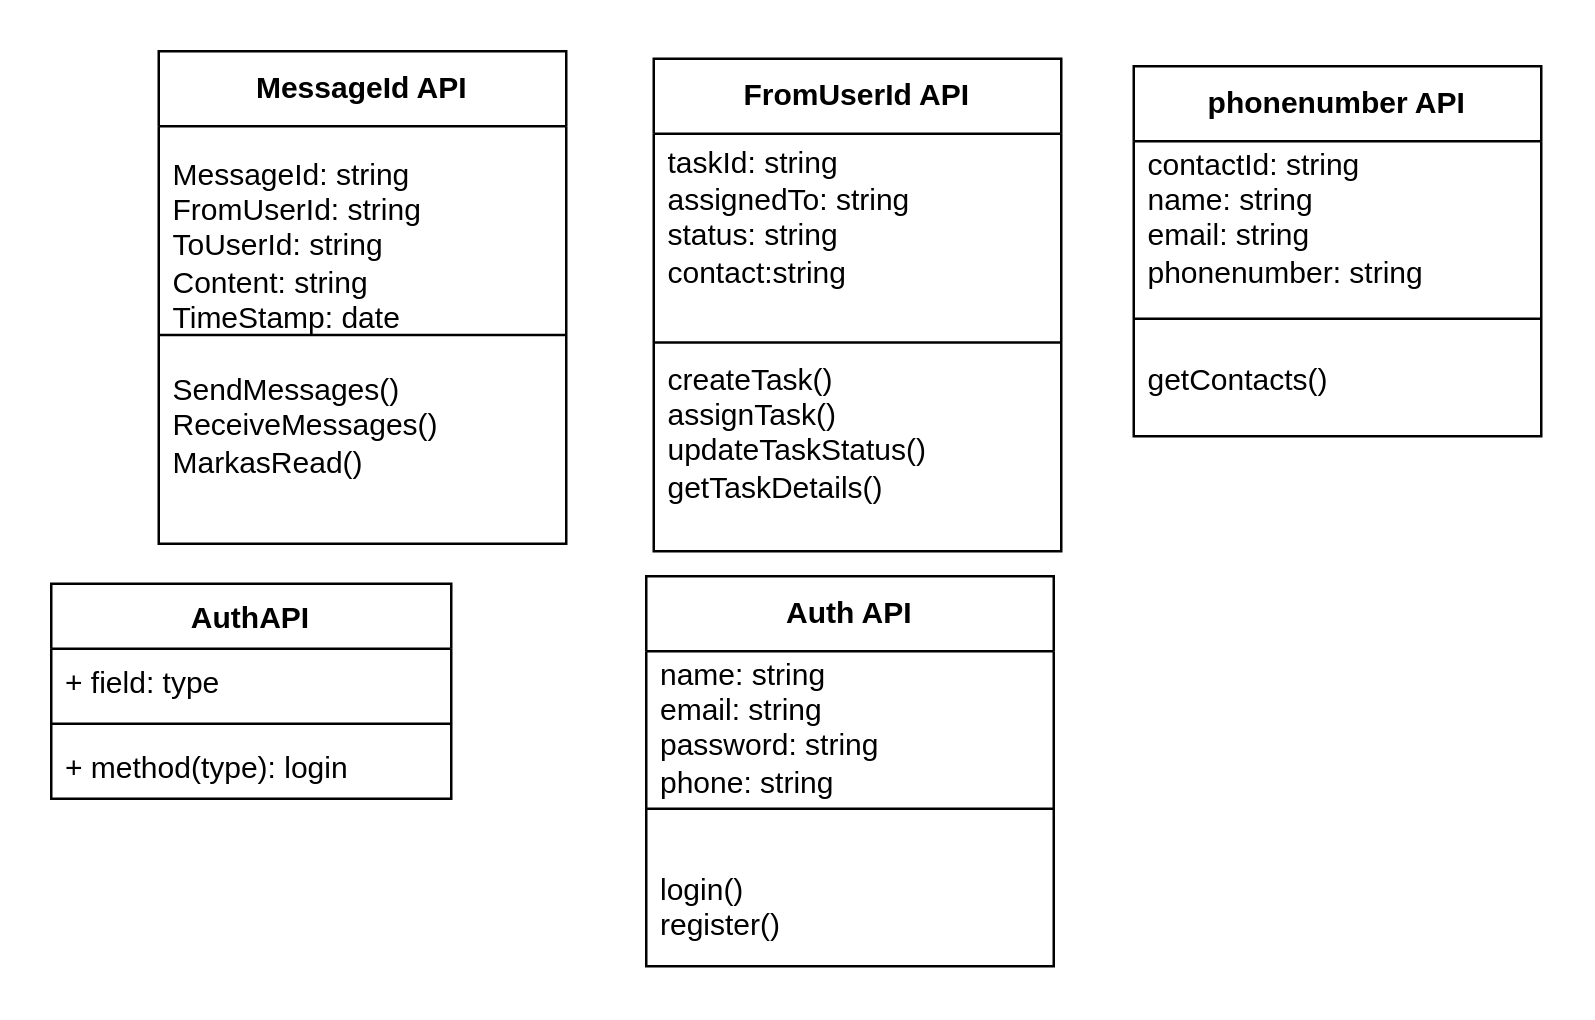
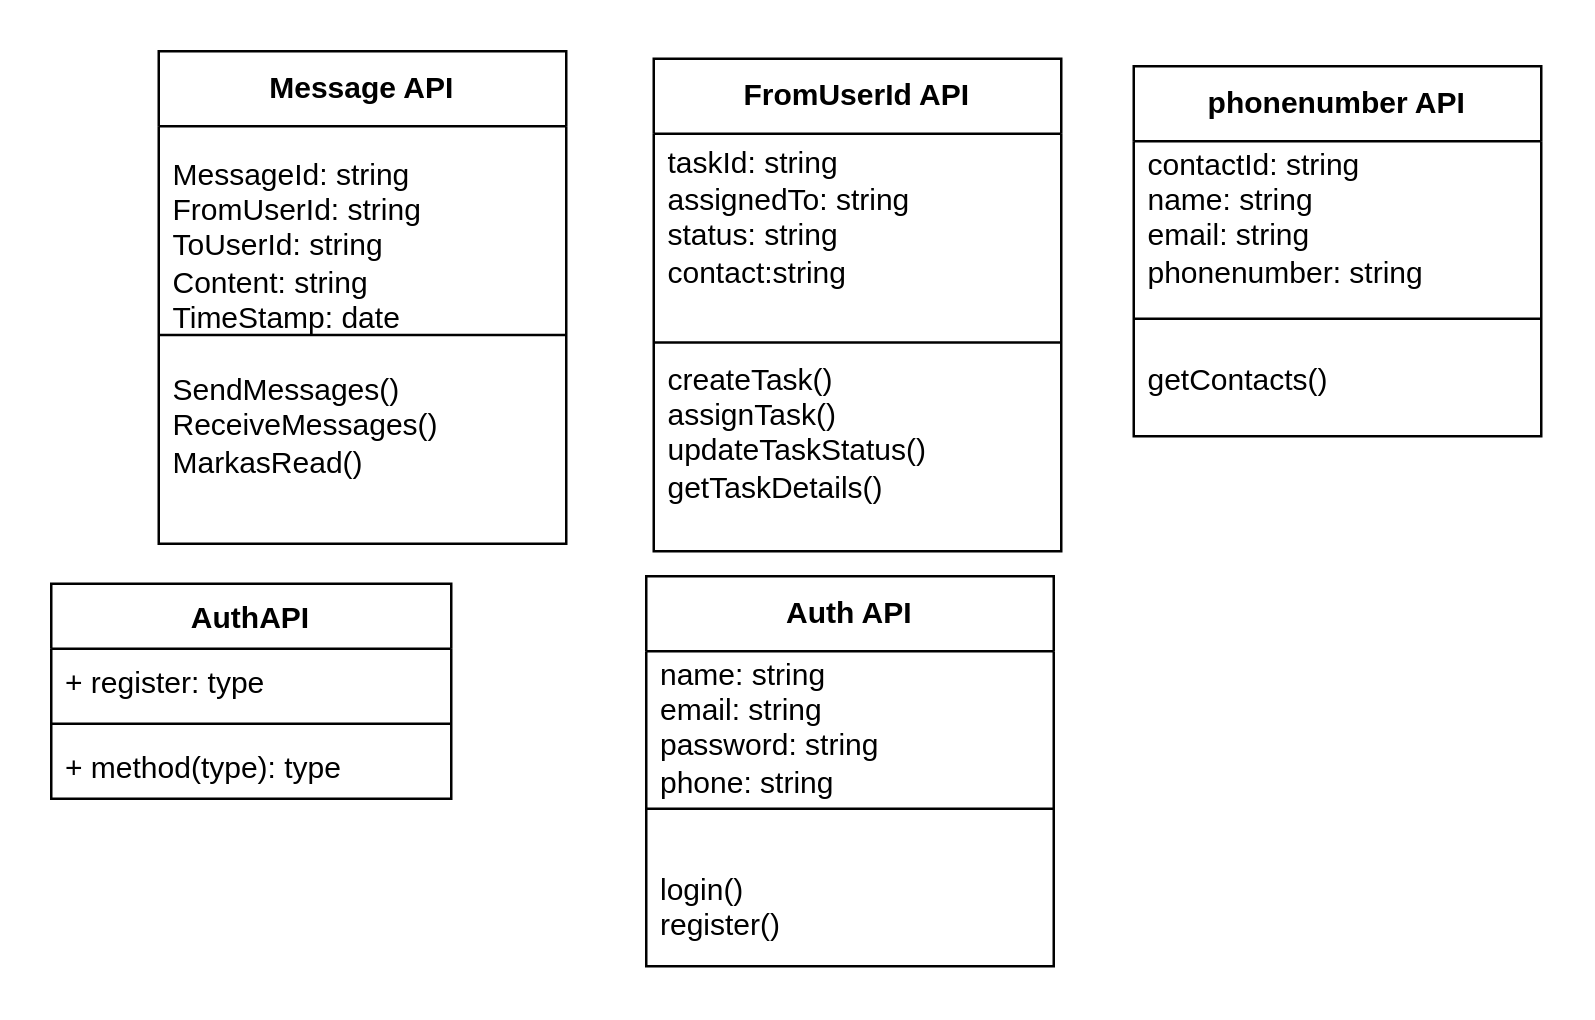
  <mxCell id="0" />
  <mxCell id="1" parent="0" />
- <mxCell id="2" value="&lt;b&gt;MessageId API&lt;/b&gt;" style="swimlane;fontStyle=0;childLayout=stackLayout;horizontal=1;startSize=30;horizontalStack=0;resizeParent=1;resizeParentMax=0;resizeLast=0;collapsible=1;marginBottom=0;whiteSpace=wrap;html=1;" vertex="1" parent="1"><mxGeometry x="63" y="20" width="163" height="197" as="geometry" /></mxCell>
+ <mxCell id="2" value="&lt;b&gt;Message API&lt;/b&gt;" style="swimlane;fontStyle=0;childLayout=stackLayout;horizontal=1;startSize=30;horizontalStack=0;resizeParent=1;resizeParentMax=0;resizeLast=0;collapsible=1;marginBottom=0;whiteSpace=wrap;html=1;" vertex="1" parent="1"><mxGeometry x="63" y="20" width="163" height="197" as="geometry" /></mxCell>
  <mxCell id="3" value="MessageId: string&lt;div&gt;FromUserId: string&lt;/div&gt;&lt;div&gt;ToUserId: string&lt;/div&gt;&lt;div&gt;Content: string&lt;/div&gt;&lt;div&gt;TimeStamp: date&lt;/div&gt;&lt;div&gt;&lt;br&gt;&lt;/div&gt;&lt;div&gt;SendMessages()&lt;/div&gt;&lt;div&gt;ReceiveMessages()&lt;/div&gt;&lt;div&gt;MarkasRead()&lt;/div&gt;&lt;div&gt;&lt;br&gt;&lt;/div&gt;" style="text;strokeColor=none;fillColor=none;align=left;verticalAlign=middle;spacingLeft=4;spacingRight=4;overflow=hidden;points=[[0,0.5],[1,0.5]];portConstraint=eastwest;rotatable=0;whiteSpace=wrap;html=1;" vertex="1" parent="2"><mxGeometry y="30" width="163" height="167" as="geometry" /></mxCell>
  <mxCell id="4" value="" style="endArrow=none;html=1;rounded=0;exitX=0;exitY=0.5;exitDx=0;exitDy=0;entryX=1;entryY=0.5;entryDx=0;entryDy=0;" edge="1" parent="2" source="3" target="3"><mxGeometry width="50" height="50" relative="1" as="geometry"><mxPoint x="239" y="149" as="sourcePoint" /><mxPoint x="289" y="99" as="targetPoint" /></mxGeometry></mxCell>
  <mxCell id="5" value="&lt;b&gt;FromUserId API&lt;/b&gt;" style="swimlane;fontStyle=0;childLayout=stackLayout;horizontal=1;startSize=30;horizontalStack=0;resizeParent=1;resizeParentMax=0;resizeLast=0;collapsible=1;marginBottom=0;whiteSpace=wrap;html=1;" vertex="1" parent="1"><mxGeometry x="261" y="23" width="163" height="197" as="geometry" /></mxCell>
  <mxCell id="6" value="taskId: string&lt;br&gt;&lt;div&gt;assignedTo: string&lt;/div&gt;&lt;div&gt;status: string&lt;/div&gt;&lt;div&gt;contact:string&lt;/div&gt;&lt;div&gt;&lt;br&gt;&lt;/div&gt;&lt;div&gt;&lt;br&gt;&lt;/div&gt;&lt;div&gt;createTask()&lt;/div&gt;&lt;div&gt;assignTask()&lt;/div&gt;&lt;div&gt;updateTaskStatus()&lt;/div&gt;&lt;div&gt;getTaskDetails()&lt;/div&gt;&lt;div&gt;&lt;br&gt;&lt;/div&gt;" style="text;strokeColor=none;fillColor=none;align=left;verticalAlign=middle;spacingLeft=4;spacingRight=4;overflow=hidden;points=[[0,0.5],[1,0.5]];portConstraint=eastwest;rotatable=0;whiteSpace=wrap;html=1;" vertex="1" parent="5"><mxGeometry y="30" width="163" height="167" as="geometry" /></mxCell>
  <mxCell id="7" value="" style="endArrow=none;html=1;rounded=0;exitX=0;exitY=0.5;exitDx=0;exitDy=0;entryX=1;entryY=0.5;entryDx=0;entryDy=0;" edge="1" parent="5" source="6" target="6"><mxGeometry width="50" height="50" relative="1" as="geometry"><mxPoint x="239" y="149" as="sourcePoint" /><mxPoint x="289" y="99" as="targetPoint" /></mxGeometry></mxCell>
  <mxCell id="8" value="&lt;b&gt;phonenumber API&lt;/b&gt;" style="swimlane;fontStyle=0;childLayout=stackLayout;horizontal=1;startSize=30;horizontalStack=0;resizeParent=1;resizeParentMax=0;resizeLast=0;collapsible=1;marginBottom=0;whiteSpace=wrap;html=1;" vertex="1" parent="1"><mxGeometry x="453" y="26" width="163" height="148" as="geometry" /></mxCell>
  <mxCell id="9" value="contactId: string&lt;br&gt;&lt;div&gt;name: string&lt;/div&gt;&lt;div&gt;email: string&lt;/div&gt;&lt;div&gt;phonenumber: string&lt;/div&gt;&lt;div&gt;&lt;br&gt;&lt;/div&gt;&lt;div&gt;&lt;br&gt;&lt;/div&gt;&lt;div&gt;getContacts()&lt;/div&gt;&lt;div&gt;&lt;br&gt;&lt;/div&gt;&lt;div&gt;&lt;br&gt;&lt;/div&gt;" style="text;strokeColor=none;fillColor=none;align=left;verticalAlign=middle;spacingLeft=4;spacingRight=4;overflow=hidden;points=[[0,0.5],[1,0.5]];portConstraint=eastwest;rotatable=0;whiteSpace=wrap;html=1;" vertex="1" parent="8"><mxGeometry y="30" width="163" height="118" as="geometry" /></mxCell>
  <mxCell id="10" value="" style="endArrow=none;html=1;rounded=0;exitX=0;exitY=0.5;exitDx=0;exitDy=0;entryX=1;entryY=0.5;entryDx=0;entryDy=0;" edge="1" parent="8"><mxGeometry width="50" height="50" relative="1" as="geometry"><mxPoint y="101" as="sourcePoint" /><mxPoint x="163" y="101" as="targetPoint" /><Array as="points"><mxPoint x="95" y="101" /></Array></mxGeometry></mxCell>
  <mxCell id="11" value="AuthAPI" style="swimlane;fontStyle=1;align=center;verticalAlign=top;childLayout=stackLayout;horizontal=1;startSize=26;horizontalStack=0;resizeParent=1;resizeParentMax=0;resizeLast=0;collapsible=1;marginBottom=0;whiteSpace=wrap;html=1;" vertex="1" parent="1"><mxGeometry x="20" y="233" width="160" height="86" as="geometry" /></mxCell>
- <mxCell id="12" value="+ field: type" style="text;strokeColor=none;fillColor=none;align=left;verticalAlign=top;spacingLeft=4;spacingRight=4;overflow=hidden;rotatable=0;points=[[0,0.5],[1,0.5]];portConstraint=eastwest;whiteSpace=wrap;html=1;" vertex="1" parent="11"><mxGeometry y="26" width="160" height="26" as="geometry" /></mxCell>
+ <mxCell id="12" value="+ register: type" style="text;strokeColor=none;fillColor=none;align=left;verticalAlign=top;spacingLeft=4;spacingRight=4;overflow=hidden;rotatable=0;points=[[0,0.5],[1,0.5]];portConstraint=eastwest;whiteSpace=wrap;html=1;" vertex="1" parent="11"><mxGeometry y="26" width="160" height="26" as="geometry" /></mxCell>
  <mxCell id="13" value="" style="line;strokeWidth=1;fillColor=none;align=left;verticalAlign=middle;spacingTop=-1;spacingLeft=3;spacingRight=3;rotatable=0;labelPosition=right;points=[];portConstraint=eastwest;strokeColor=inherit;" vertex="1" parent="11"><mxGeometry y="52" width="160" height="8" as="geometry" /></mxCell>
- <mxCell id="14" value="+ method(type): login" style="text;strokeColor=none;fillColor=none;align=left;verticalAlign=top;spacingLeft=4;spacingRight=4;overflow=hidden;rotatable=0;points=[[0,0.5],[1,0.5]];portConstraint=eastwest;whiteSpace=wrap;html=1;" vertex="1" parent="11"><mxGeometry y="60" width="160" height="26" as="geometry" /></mxCell>
+ <mxCell id="14" value="+ method(type): type" style="text;strokeColor=none;fillColor=none;align=left;verticalAlign=top;spacingLeft=4;spacingRight=4;overflow=hidden;rotatable=0;points=[[0,0.5],[1,0.5]];portConstraint=eastwest;whiteSpace=wrap;html=1;" vertex="1" parent="11"><mxGeometry y="60" width="160" height="26" as="geometry" /></mxCell>
  <mxCell id="15" value="&lt;b&gt;Auth API&lt;/b&gt;" style="swimlane;fontStyle=0;childLayout=stackLayout;horizontal=1;startSize=30;horizontalStack=0;resizeParent=1;resizeParentMax=0;resizeLast=0;collapsible=1;marginBottom=0;whiteSpace=wrap;html=1;" vertex="1" parent="1"><mxGeometry x="258" y="230" width="163" height="156" as="geometry" /></mxCell>
  <mxCell id="16" value="name: string&lt;br&gt;&lt;div&gt;email: string&lt;/div&gt;&lt;div&gt;password: string&lt;/div&gt;&lt;div&gt;phone: string&lt;/div&gt;&lt;div&gt;&lt;br&gt;&lt;/div&gt;&lt;div&gt;&lt;br&gt;&lt;/div&gt;&lt;div&gt;login()&lt;/div&gt;&lt;div&gt;register()&lt;/div&gt;&lt;div&gt;&lt;br&gt;&lt;/div&gt;&lt;div&gt;&lt;br&gt;&lt;/div&gt;&lt;div&gt;&lt;br&gt;&lt;/div&gt;" style="text;strokeColor=none;fillColor=none;align=left;verticalAlign=middle;spacingLeft=4;spacingRight=4;overflow=hidden;points=[[0,0.5],[1,0.5]];portConstraint=eastwest;rotatable=0;whiteSpace=wrap;html=1;" vertex="1" parent="15"><mxGeometry y="30" width="163" height="126" as="geometry" /></mxCell>
  <mxCell id="17" value="" style="endArrow=none;html=1;rounded=0;exitX=0;exitY=0.5;exitDx=0;exitDy=0;entryX=1;entryY=0.5;entryDx=0;entryDy=0;" edge="1" parent="15" source="16" target="16"><mxGeometry width="50" height="50" relative="1" as="geometry"><mxPoint x="239" y="149" as="sourcePoint" /><mxPoint x="289" y="99" as="targetPoint" /></mxGeometry></mxCell>
